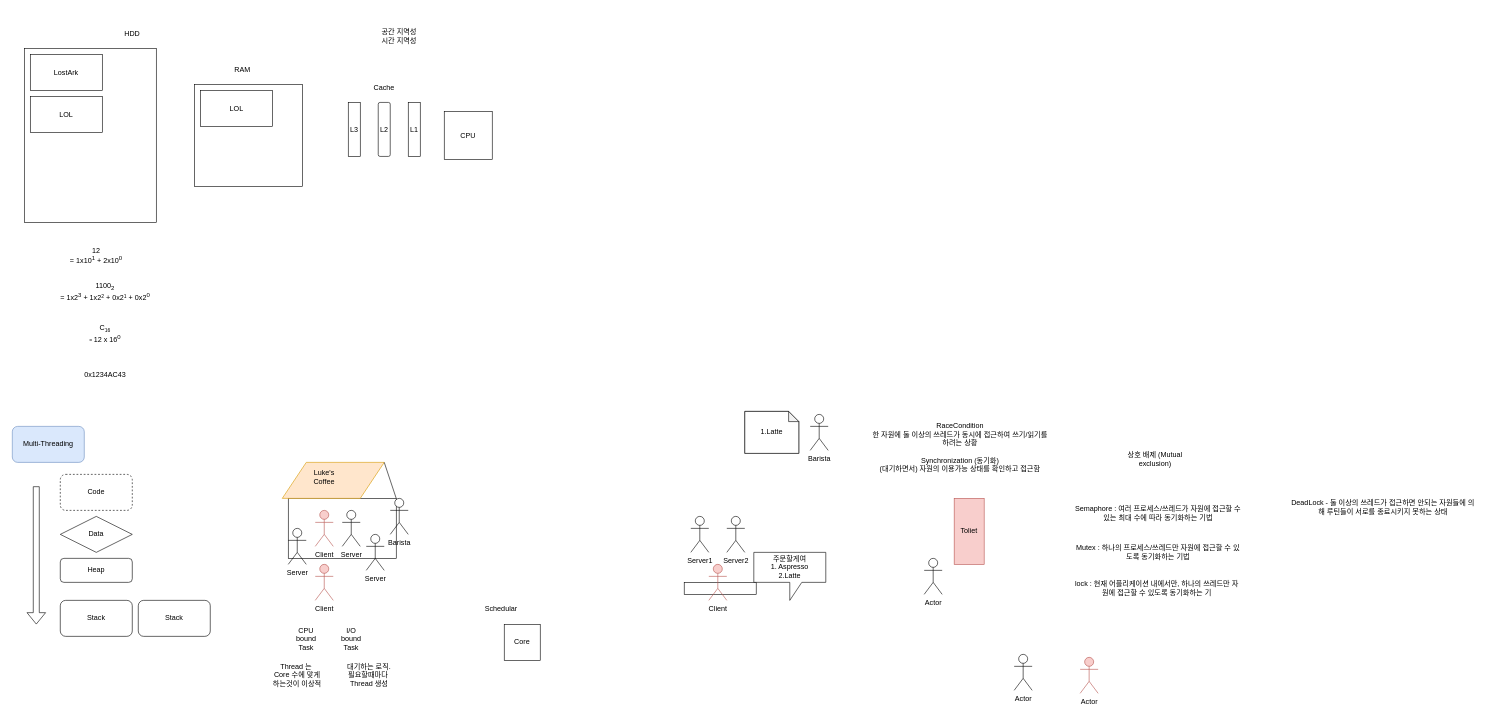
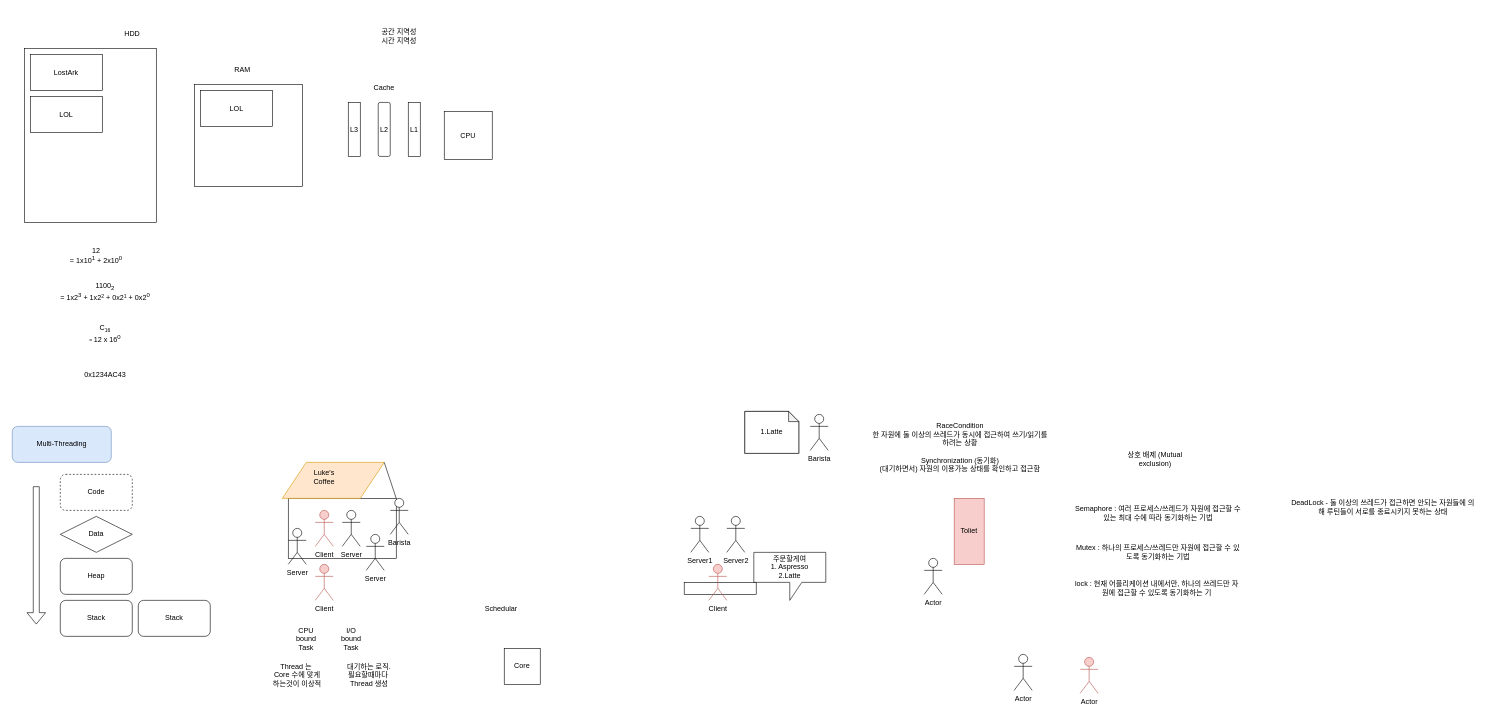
  <mxCell id="0" />
  <mxCell id="1" parent="0" />
  <mxCell id="2" value="" style="rounded=0;whiteSpace=wrap;html=1;" parent="1" vertex="1"><mxGeometry x="480" y="830" width="180" height="100" as="geometry" /></mxCell>
  <mxCell id="3" value="" style="rounded=0;whiteSpace=wrap;html=1;" parent="1" vertex="1"><mxGeometry x="40" y="80" width="220" height="290" as="geometry" /></mxCell>
  <mxCell id="4" value="" style="rounded=0;whiteSpace=wrap;html=1;" parent="1" vertex="1"><mxGeometry x="324" y="140" width="180" height="170" as="geometry" /></mxCell>
  <mxCell id="5" value="RAM" style="text;html=1;align=center;verticalAlign=middle;whiteSpace=wrap;rounded=0;" parent="1" vertex="1"><mxGeometry x="374" y="100" width="60" height="30" as="geometry" /></mxCell>
  <mxCell id="6" value="HDD" style="text;html=1;align=center;verticalAlign=middle;whiteSpace=wrap;rounded=0;" parent="1" vertex="1"><mxGeometry x="190" y="40" width="60" height="30" as="geometry" /></mxCell>
  <mxCell id="7" value="LOL" style="rounded=0;whiteSpace=wrap;html=1;" parent="1" vertex="1"><mxGeometry x="50" y="160" width="120" height="60" as="geometry" /></mxCell>
  <mxCell id="8" value="LostArk" style="rounded=0;whiteSpace=wrap;html=1;" parent="1" vertex="1"><mxGeometry x="50" y="90" width="120" height="60" as="geometry" /></mxCell>
  <mxCell id="9" value="CPU" style="whiteSpace=wrap;html=1;aspect=fixed;" parent="1" vertex="1"><mxGeometry x="740" y="185" width="80" height="80" as="geometry" /></mxCell>
  <mxCell id="10" value="LOL" style="rounded=0;whiteSpace=wrap;html=1;" parent="1" vertex="1"><mxGeometry x="334" y="150" width="120" height="60" as="geometry" /></mxCell>
  <mxCell id="11" value="L1" style="rounded=0;whiteSpace=wrap;html=1;" parent="1" vertex="1"><mxGeometry x="680" y="170" width="20" height="90" as="geometry" /></mxCell>
  <mxCell id="12" value="Cache" style="text;html=1;align=center;verticalAlign=middle;whiteSpace=wrap;rounded=0;" parent="1" vertex="1"><mxGeometry x="610" y="130" width="60" height="30" as="geometry" /></mxCell>
  <mxCell id="13" value="공간 지역성&lt;div&gt;시간 지역성&lt;/div&gt;" style="text;html=1;align=center;verticalAlign=middle;whiteSpace=wrap;rounded=0;" parent="1" vertex="1"><mxGeometry x="570" width="190" height="80" as="geometry" y="20" /></mxCell>
  <mxCell id="14" value="L2" style="whiteSpace=wrap;html=1;rounded=1;" parent="1" vertex="1"><mxGeometry x="630" y="170" width="20" height="90" as="geometry" /></mxCell>
  <mxCell id="15" value="L3" style="rounded=0;whiteSpace=wrap;html=1;" parent="1" vertex="1"><mxGeometry x="580" y="170" width="20" height="90" as="geometry" /></mxCell>
  <mxCell id="16" value="12&lt;div&gt;= 1x10&lt;sup&gt;1&lt;/sup&gt; + 2x10&lt;sup&gt;0&lt;/sup&gt;&lt;/div&gt;" style="text;html=1;align=center;verticalAlign=middle;whiteSpace=wrap;rounded=0;" parent="1" vertex="1"><mxGeometry x="90" y="400" width="140" height="50" as="geometry" /></mxCell>
  <mxCell id="17" value="1100&lt;sub&gt;2&lt;/sub&gt;&lt;div&gt;= 1x2&lt;sup&gt;3&lt;/sup&gt; + 1x2&lt;span style=&quot;font-size: 10px;&quot;&gt;&lt;sup&gt;2&lt;/sup&gt;&lt;/span&gt;&amp;nbsp;+ 0x2&lt;span style=&quot;font-size: 10px;&quot;&gt;&lt;sup&gt;1&lt;/sup&gt;&lt;/span&gt;&amp;nbsp;+ 0x2&lt;sup&gt;0&lt;/sup&gt;&lt;/div&gt;" style="text;html=1;align=center;verticalAlign=middle;whiteSpace=wrap;rounded=0;" parent="1" vertex="1"><mxGeometry x="90" y="460" width="170" height="50" as="geometry" /></mxCell>
  <mxCell id="18" value="C&lt;span style=&quot;font-size: 10px;&quot;&gt;&lt;sub&gt;16&lt;/sub&gt;&lt;/span&gt;&lt;div&gt;&lt;span style=&quot;font-size: 8.333px;&quot;&gt;=&amp;nbsp;&lt;/span&gt;12 x 16&lt;sup&gt;0&lt;/sup&gt;&lt;/div&gt;" style="text;html=1;align=center;verticalAlign=middle;whiteSpace=wrap;rounded=0;" parent="1" vertex="1"><mxGeometry x="90" y="530" width="170" height="50" as="geometry" /></mxCell>
  <mxCell id="19" value="0x1234AC43" style="text;html=1;align=center;verticalAlign=middle;whiteSpace=wrap;rounded=0;" parent="1" vertex="1"><mxGeometry x="80" y="605" width="190" height="40" as="geometry" /></mxCell>
- <mxCell id="20" value="Multi-Threading" style="rounded=1;whiteSpace=wrap;html=1;fillColor=#dae8fc;strokeColor=#6c8ebf;" parent="1" vertex="1"><mxGeometry x="20" y="710" width="120" height="60" as="geometry" /></mxCell>
+ <mxCell id="20" value="Multi-Threading" style="rounded=1;whiteSpace=wrap;html=1;fillColor=#dae8fc;strokeColor=#6c8ebf;" parent="1" vertex="1"><mxGeometry x="20" y="710" width="165" height="60" as="geometry" /></mxCell>
  <mxCell id="21" value="Code" style="rounded=1;whiteSpace=wrap;html=1;dashed=1;" parent="1" vertex="1"><mxGeometry x="100" y="790" width="120" height="60" as="geometry" /></mxCell>
  <mxCell id="22" value="Data" style="rhombus;whiteSpace=wrap;html=1;" parent="1" vertex="1"><mxGeometry x="100" y="860" width="120" height="60" as="geometry" /></mxCell>
- <mxCell id="23" value="Heap" style="rounded=1;whiteSpace=wrap;html=1;" parent="1" vertex="1"><mxGeometry x="100" y="930" width="120" height="40" as="geometry" /></mxCell>
+ <mxCell id="23" value="Heap" style="rounded=1;whiteSpace=wrap;html=1;" parent="1" vertex="1"><mxGeometry x="100" y="930" width="120" height="60" as="geometry" /></mxCell>
  <mxCell id="24" value="Stack" style="rounded=1;whiteSpace=wrap;html=1;" parent="1" vertex="1"><mxGeometry x="100" y="1000" width="120" height="60" as="geometry" /></mxCell>
  <mxCell id="25" value="" style="shape=flexArrow;endArrow=classic;html=1;rounded=0;" parent="1" edge="1"><mxGeometry width="50" height="50" relative="1" as="geometry"><mxPoint x="60" y="810" as="sourcePoint" /><mxPoint x="60" y="1040" as="targetPoint" /></mxGeometry></mxCell>
  <mxCell id="26" value="" style="shape=parallelogram;perimeter=parallelogramPerimeter;whiteSpace=wrap;html=1;fixedSize=1;fillColor=#ffe6cc;strokeColor=#d79b00;size=40;" parent="1" vertex="1"><mxGeometry x="470" y="770" width="170" height="60" as="geometry" /></mxCell>
  <mxCell id="27" value="" style="endArrow=none;html=1;rounded=0;entryX=1;entryY=0;entryDx=0;entryDy=0;" parent="1" target="26" edge="1"><mxGeometry width="50" height="50" relative="1" as="geometry"><mxPoint x="660" y="830" as="sourcePoint" /><mxPoint x="540" y="1000" as="targetPoint" /></mxGeometry></mxCell>
  <mxCell id="28" value="Luke's&lt;div&gt;Coffee&lt;/div&gt;" style="text;html=1;align=center;verticalAlign=middle;whiteSpace=wrap;rounded=0;" parent="1" vertex="1"><mxGeometry x="490" y="770" width="100" height="50" as="geometry" /></mxCell>
  <mxCell id="29" value="Server" style="shape=umlActor;verticalLabelPosition=bottom;verticalAlign=top;html=1;outlineConnect=0;" parent="1" vertex="1"><mxGeometry x="570" y="850" width="30" height="60" as="geometry" /></mxCell>
  <mxCell id="30" value="Client" style="shape=umlActor;verticalLabelPosition=bottom;verticalAlign=top;html=1;outlineConnect=0;fillColor=#f8cecc;strokeColor=#b85450;" parent="1" vertex="1"><mxGeometry x="525" y="850" width="30" height="60" as="geometry" /></mxCell>
  <mxCell id="31" value="Client" style="shape=umlActor;verticalLabelPosition=bottom;verticalAlign=top;html=1;outlineConnect=0;fillColor=#f8cecc;strokeColor=#b85450;" parent="1" vertex="1"><mxGeometry x="525" y="940" width="30" height="60" as="geometry" /></mxCell>
  <mxCell id="32" value="Barista" style="shape=umlActor;verticalLabelPosition=bottom;verticalAlign=top;html=1;outlineConnect=0;" parent="1" vertex="1"><mxGeometry x="650" y="830" width="30" height="60" as="geometry" /></mxCell>
  <mxCell id="33" value="Server" style="shape=umlActor;verticalLabelPosition=bottom;verticalAlign=top;html=1;outlineConnect=0;" parent="1" vertex="1"><mxGeometry x="480" y="880" width="30" height="60" as="geometry" /></mxCell>
  <mxCell id="34" value="Server" style="shape=umlActor;verticalLabelPosition=bottom;verticalAlign=top;html=1;outlineConnect=0;" parent="1" vertex="1"><mxGeometry x="610" y="890" width="30" height="60" as="geometry" /></mxCell>
  <mxCell id="35" value="Stack" style="rounded=1;whiteSpace=wrap;html=1;" parent="1" vertex="1"><mxGeometry x="230" y="1000" width="120" height="60" as="geometry" /></mxCell>
  <mxCell id="36" value="CPU bound Task" style="text;html=1;align=center;verticalAlign=middle;whiteSpace=wrap;rounded=0;" parent="1" vertex="1"><mxGeometry x="480" y="1040" width="60" height="50" as="geometry" /></mxCell>
  <mxCell id="37" value="I/O&lt;div&gt;bound Task&lt;/div&gt;" style="text;html=1;align=center;verticalAlign=middle;whiteSpace=wrap;rounded=0;" parent="1" vertex="1"><mxGeometry x="555" y="1040" width="60" height="50" as="geometry" /></mxCell>
  <mxCell id="38" value="Thread 는&amp;nbsp;&lt;div&gt;Core 수에 맞게 하는것이 이상적&lt;/div&gt;" style="text;html=1;align=center;verticalAlign=middle;whiteSpace=wrap;rounded=0;" parent="1" vertex="1"><mxGeometry x="450" y="1100" width="90" height="50" as="geometry" /></mxCell>
  <mxCell id="39" value="대기하는 로직.&lt;div&gt;필요할때마다&amp;nbsp; Thread 생성&lt;/div&gt;" style="text;html=1;align=center;verticalAlign=middle;whiteSpace=wrap;rounded=0;" parent="1" vertex="1"><mxGeometry x="570" y="1100" width="90" height="50" as="geometry" /></mxCell>
- <mxCell id="40" value="Core" style="whiteSpace=wrap;html=1;aspect=fixed;" parent="1" vertex="1"><mxGeometry x="840" y="1040" width="60" height="60" as="geometry" /></mxCell>
+ <mxCell id="40" value="Core" style="whiteSpace=wrap;html=1;aspect=fixed;" parent="1" vertex="1"><mxGeometry x="840" y="1080" width="60" height="60" as="geometry" /></mxCell>
  <mxCell id="41" value="Schedular" style="text;html=1;align=center;verticalAlign=middle;whiteSpace=wrap;rounded=0;" parent="1" vertex="1"><mxGeometry x="780" y="1000" width="110" height="30" as="geometry" /></mxCell>
  <mxCell id="42" value="Server1" style="shape=umlActor;verticalLabelPosition=bottom;verticalAlign=top;html=1;outlineConnect=0;" vertex="1" parent="1"><mxGeometry x="1151" y="860" width="30" height="60" as="geometry" /></mxCell>
  <mxCell id="43" value="Server2" style="shape=umlActor;verticalLabelPosition=bottom;verticalAlign=top;html=1;outlineConnect=0;" vertex="1" parent="1"><mxGeometry x="1211" y="860" width="30" height="60" as="geometry" /></mxCell>
  <mxCell id="44" value="" style="rounded=0;whiteSpace=wrap;html=1;" vertex="1" parent="1"><mxGeometry x="1140" y="970" width="120" height="20" as="geometry" /></mxCell>
  <mxCell id="45" value="Barista" style="shape=umlActor;verticalLabelPosition=bottom;verticalAlign=top;html=1;outlineConnect=0;" vertex="1" parent="1"><mxGeometry x="1350" y="690" width="30" height="60" as="geometry" /></mxCell>
  <mxCell id="46" value="Client" style="shape=umlActor;verticalLabelPosition=bottom;verticalAlign=top;html=1;outlineConnect=0;fillColor=#f8cecc;strokeColor=#b85450;" vertex="1" parent="1"><mxGeometry x="1181" y="940" width="30" height="60" as="geometry" /></mxCell>
  <mxCell id="47" value="주문할게여&lt;div&gt;1. Aspresso&lt;/div&gt;&lt;div&gt;2.Latte&lt;/div&gt;" style="shape=callout;whiteSpace=wrap;html=1;perimeter=calloutPerimeter;" vertex="1" parent="1"><mxGeometry x="1256" y="920" width="120" height="80" as="geometry" /></mxCell>
  <mxCell id="48" value="1.Aspresso&lt;div&gt;2.Latte&lt;/div&gt;" style="shape=note;whiteSpace=wrap;html=1;backgroundOutline=1;darkOpacity=0.05;size=17;" vertex="1" parent="1"><mxGeometry x="1241" y="685" width="90" height="70" as="geometry" /></mxCell>
  <mxCell id="49" value="&lt;div&gt;1.Latte&lt;/div&gt;" style="shape=note;whiteSpace=wrap;html=1;backgroundOutline=1;darkOpacity=0.05;size=17;" vertex="1" parent="1"><mxGeometry x="1241" y="685" width="90" height="70" as="geometry" /></mxCell>
  <mxCell id="50" value="RaceCondition&lt;div&gt;한 자원에 둘 이상의 쓰레드가 동시에 접근하여 쓰기/읽기를 하려는 상황&lt;/div&gt;&lt;div&gt;&lt;br&gt;&lt;/div&gt;&lt;div&gt;Synchronization (동기화)&lt;/div&gt;&lt;div&gt;(대기하면서) 자원의 이용가능 상태를 확인하고 접근함&lt;/div&gt;" style="text;html=1;align=center;verticalAlign=middle;whiteSpace=wrap;rounded=0;" vertex="1" parent="1"><mxGeometry x="1450" y="690" width="300" height="110" as="geometry" /></mxCell>
  <mxCell id="51" value="Toliet" style="rounded=0;whiteSpace=wrap;html=1;fillColor=#f8cecc;strokeColor=#b85450;" vertex="1" parent="1"><mxGeometry x="1590" y="830" width="50" height="110" as="geometry" /></mxCell>
  <mxCell id="52" value="Actor" style="shape=umlActor;verticalLabelPosition=bottom;verticalAlign=top;html=1;outlineConnect=0;" vertex="1" parent="1"><mxGeometry x="1690" y="1090" width="30" height="60" as="geometry" /></mxCell>
  <mxCell id="53" value="Actor" style="shape=umlActor;verticalLabelPosition=bottom;verticalAlign=top;html=1;outlineConnect=0;fillColor=#f8cecc;strokeColor=#b85450;" vertex="1" parent="1"><mxGeometry x="1800" y="1095" width="30" height="60" as="geometry" /></mxCell>
  <mxCell id="54" value="Actor" style="shape=umlActor;verticalLabelPosition=bottom;verticalAlign=top;html=1;outlineConnect=0;" vertex="1" parent="1"><mxGeometry x="1540" y="930" width="30" height="60" as="geometry" /></mxCell>
  <mxCell id="55" value="Semaphore : 여러 프로세스/쓰레드가 자원에 접근할 수 있는 최대 수에 따라 동기화하는 기법" style="text;html=1;align=center;verticalAlign=middle;whiteSpace=wrap;rounded=0;" vertex="1" parent="1"><mxGeometry x="1790" y="830" width="280" height="50" as="geometry" /></mxCell>
  <mxCell id="56" value="Mutex : 하나의 프로세스/쓰레드만 자원에 접근할 수 있도록 동기화하는 기법" style="text;html=1;align=center;verticalAlign=middle;whiteSpace=wrap;rounded=0;" vertex="1" parent="1"><mxGeometry x="1790" y="895" width="280" height="50" as="geometry" /></mxCell>
  <mxCell id="57" value="lock : 현재 어플리케이션 내에서만, 하나의 쓰레드만 자원에 접근할 수 있도록 동기화하는 기" style="text;html=1;align=center;verticalAlign=middle;whiteSpace=wrap;rounded=0;" vertex="1" parent="1"><mxGeometry x="1788" y="955" width="280" height="50" as="geometry" /></mxCell>
  <mxCell id="58" value="상호 배제 (Mutual exclusion)" style="text;html=1;align=center;verticalAlign=middle;whiteSpace=wrap;rounded=0;" vertex="1" parent="1"><mxGeometry x="1850" y="740" width="150" height="50" as="geometry" /></mxCell>
  <mxCell id="59" value="DeadLock - 둘 이상의 쓰레드가 접근하면 안되는 자원들에 의해 루틴들이 서로를 종료시키지 못하는 상태" style="text;html=1;align=center;verticalAlign=middle;whiteSpace=wrap;rounded=0;" vertex="1" parent="1"><mxGeometry x="2150" y="820" width="310" height="50" as="geometry" /></mxCell>
